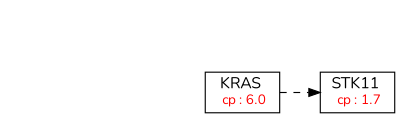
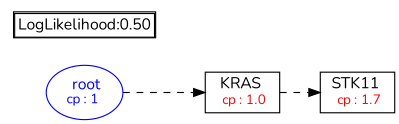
  digraph {
    fontname=Nunito
    fontsize=10
    rankdir=LR
    node [fontname=Nunito shape=box]
    edge [fontname=Nunito style=dashed]
-   n2 [label=<KRAS <br/> <font color='Red' POINT-SIZE='12'> cp : 6.0 </font>>]
+   n1 [color=Blue label=<<font color='Blue'> root</font><br/><font color='Blue' POINT-SIZE='12'>cp : 1 </font>> shape=oval]
+   n2 [label=<KRAS <br/> <font color='Red' POINT-SIZE='12'> cp : 1.0 </font>>]
    n3 [label=<STK11 <br/> <font color='Red' POINT-SIZE='12'> cp : 1.7 </font>>]
+   n4 [label=<<TABLE BORDER="1" CELLBORDER="1" CELLSPACING="0" >     <TR><TD ALIGN="LEFT">LogLikelihood:0.50</TD></TR>     </TABLE>> shape=plaintext]
+   n1 -> n2
    n2 -> n3
  }
